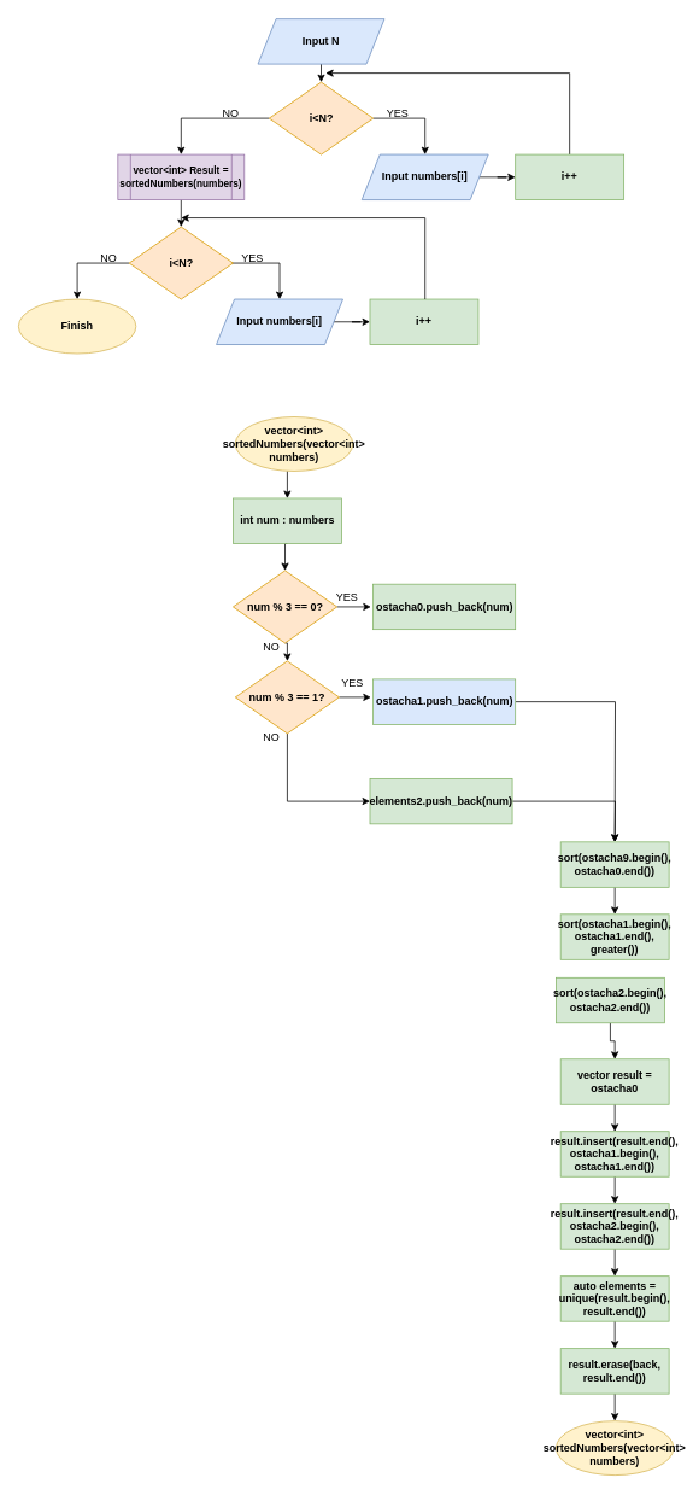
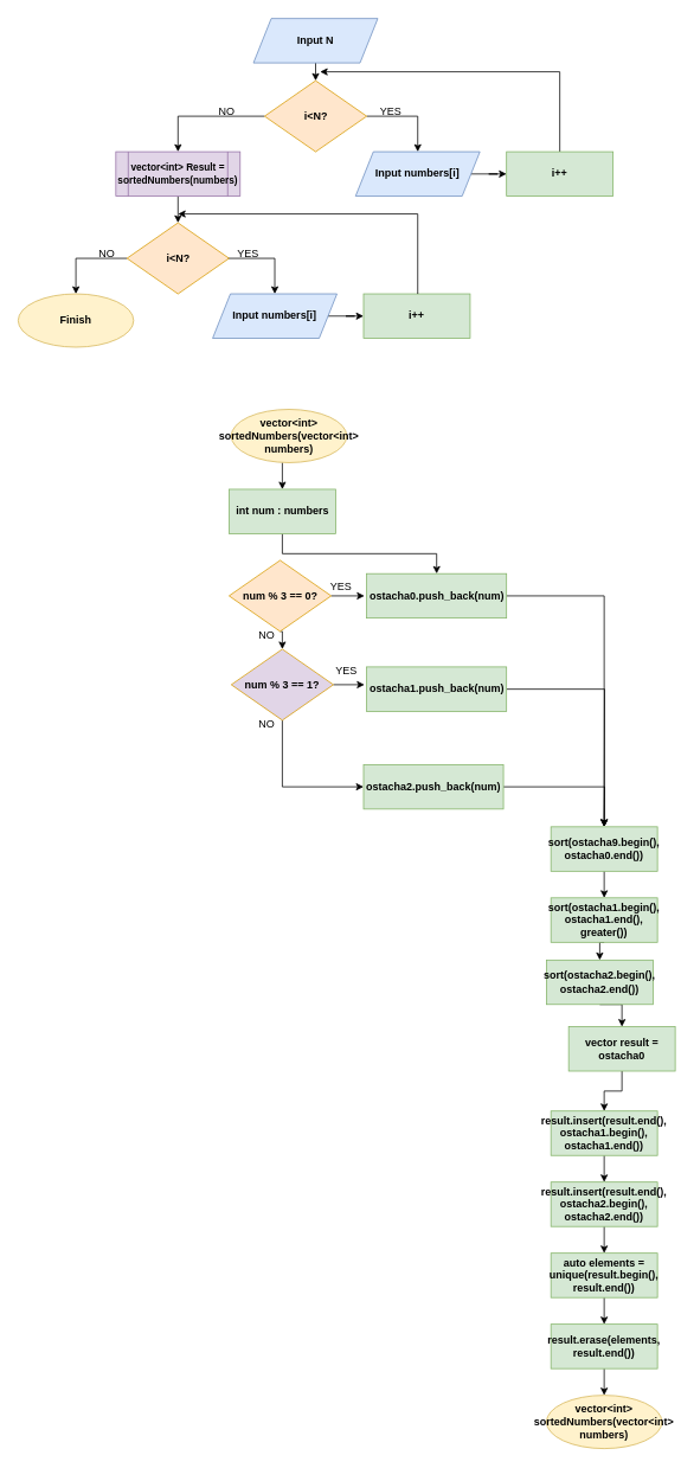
  <mxCell id="0" />
  <mxCell id="1" parent="0" />
  <mxCell id="2" style="edgeStyle=orthogonalEdgeStyle;rounded=0;orthogonalLoop=1;jettySize=auto;html=1;" edge="1" parent="1" target="21"><mxGeometry relative="1" as="geometry"><mxPoint x="252" y="290" as="sourcePoint" /><Array as="points"><mxPoint x="309" y="290" /></Array></mxGeometry></mxCell>
  <mxCell id="3" style="edgeStyle=orthogonalEdgeStyle;rounded=0;orthogonalLoop=1;jettySize=auto;html=1;exitX=0.5;exitY=1;exitDx=0;exitDy=0;entryX=0.5;entryY=0;entryDx=0;entryDy=0;" edge="1" parent="1" source="4" target="7"><mxGeometry relative="1" as="geometry" /></mxCell>
  <mxCell id="4" value="&lt;b&gt;Input N&lt;/b&gt;" style="shape=parallelogram;perimeter=parallelogramPerimeter;whiteSpace=wrap;html=1;fixedSize=1;fillColor=#dae8fc;strokeColor=#6c8ebf;" vertex="1" parent="1"><mxGeometry x="285" y="20" width="140" height="50" as="geometry" /></mxCell>
  <mxCell id="5" style="edgeStyle=orthogonalEdgeStyle;rounded=0;orthogonalLoop=1;jettySize=auto;html=1;" edge="1" parent="1" source="7" target="9"><mxGeometry relative="1" as="geometry"><Array as="points"><mxPoint x="470" y="130" /></Array></mxGeometry></mxCell>
  <mxCell id="6" style="edgeStyle=orthogonalEdgeStyle;rounded=0;orthogonalLoop=1;jettySize=auto;html=1;exitX=0;exitY=0.5;exitDx=0;exitDy=0;entryX=0.5;entryY=0;entryDx=0;entryDy=0;" edge="1" parent="1" source="7" target="13"><mxGeometry relative="1" as="geometry" /></mxCell>
  <mxCell id="7" value="&lt;b&gt;i&amp;lt;N?&lt;/b&gt;" style="rhombus;whiteSpace=wrap;html=1;fillColor=#ffe6cc;strokeColor=#d79b00;" vertex="1" parent="1"><mxGeometry x="297.5" y="90" width="115" height="80" as="geometry" /></mxCell>
  <mxCell id="8" style="edgeStyle=orthogonalEdgeStyle;rounded=0;orthogonalLoop=1;jettySize=auto;html=1;exitX=1;exitY=0.5;exitDx=0;exitDy=0;entryX=0;entryY=0.5;entryDx=0;entryDy=0;" edge="1" parent="1" source="9" target="11"><mxGeometry relative="1" as="geometry" /></mxCell>
  <mxCell id="9" value="&lt;b&gt;Input numbers[i]&lt;/b&gt;" style="shape=parallelogram;perimeter=parallelogramPerimeter;whiteSpace=wrap;html=1;fixedSize=1;fillColor=#dae8fc;strokeColor=#6c8ebf;" vertex="1" parent="1"><mxGeometry x="400" y="170" width="140" height="50" as="geometry" /></mxCell>
  <mxCell id="10" style="edgeStyle=orthogonalEdgeStyle;rounded=0;orthogonalLoop=1;jettySize=auto;html=1;exitX=0.5;exitY=0;exitDx=0;exitDy=0;" edge="1" parent="1" source="11"><mxGeometry relative="1" as="geometry"><mxPoint x="360" y="80" as="targetPoint" /><Array as="points"><mxPoint x="630" y="80" /></Array></mxGeometry></mxCell>
  <mxCell id="11" value="&lt;b&gt;i++&lt;/b&gt;" style="rounded=0;whiteSpace=wrap;html=1;fillColor=#d5e8d4;strokeColor=#82b366;" vertex="1" parent="1"><mxGeometry x="570" y="170" width="120" height="50" as="geometry" /></mxCell>
  <mxCell id="12" style="edgeStyle=orthogonalEdgeStyle;rounded=0;orthogonalLoop=1;jettySize=auto;html=1;exitX=0.5;exitY=1;exitDx=0;exitDy=0;entryX=0.5;entryY=0;entryDx=0;entryDy=0;" edge="1" parent="1" source="13" target="17"><mxGeometry relative="1" as="geometry" /></mxCell>
  <mxCell id="13" value="&lt;font style=&quot;font-size: 11px;&quot;&gt;&lt;b&gt;vector&amp;lt;int&amp;gt; Result = sortedNumbers(numbers)&lt;/b&gt;&lt;/font&gt;" style="shape=process;whiteSpace=wrap;html=1;backgroundOutline=1;fillColor=#e1d5e7;strokeColor=#9673a6;" vertex="1" parent="1"><mxGeometry x="130" y="170" width="140" height="50" as="geometry" /></mxCell>
  <mxCell id="14" value="YES" style="text;html=1;strokeColor=none;fillColor=none;align=center;verticalAlign=middle;whiteSpace=wrap;rounded=0;" vertex="1" parent="1"><mxGeometry x="410" y="110" width="60" height="30" as="geometry" /></mxCell>
  <mxCell id="15" value="NO" style="text;html=1;strokeColor=none;fillColor=none;align=center;verticalAlign=middle;whiteSpace=wrap;rounded=0;" vertex="1" parent="1"><mxGeometry x="225" y="110" width="60" height="30" as="geometry" /></mxCell>
  <mxCell id="16" style="edgeStyle=orthogonalEdgeStyle;rounded=0;orthogonalLoop=1;jettySize=auto;html=1;exitX=0;exitY=0.5;exitDx=0;exitDy=0;entryX=0.5;entryY=0;entryDx=0;entryDy=0;" edge="1" parent="1" source="17" target="18"><mxGeometry relative="1" as="geometry" /></mxCell>
  <mxCell id="17" value="&lt;b&gt;i&amp;lt;N?&lt;/b&gt;" style="rhombus;whiteSpace=wrap;html=1;fillColor=#ffe6cc;strokeColor=#d79b00;" vertex="1" parent="1"><mxGeometry x="142.5" y="250" width="115" height="80" as="geometry" /></mxCell>
  <mxCell id="18" value="&lt;b&gt;Finish&lt;/b&gt;" style="ellipse;whiteSpace=wrap;html=1;fillColor=#fff2cc;strokeColor=#d6b656;" vertex="1" parent="1"><mxGeometry x="20" y="330" width="130" height="60" as="geometry" /></mxCell>
  <mxCell id="19" value="NO" style="text;html=1;strokeColor=none;fillColor=none;align=center;verticalAlign=middle;whiteSpace=wrap;rounded=0;" vertex="1" parent="1"><mxGeometry x="90" y="270" width="60" height="30" as="geometry" /></mxCell>
  <mxCell id="20" style="edgeStyle=orthogonalEdgeStyle;rounded=0;orthogonalLoop=1;jettySize=auto;html=1;exitX=1;exitY=0.5;exitDx=0;exitDy=0;entryX=0;entryY=0.5;entryDx=0;entryDy=0;" edge="1" parent="1" source="21" target="22"><mxGeometry relative="1" as="geometry" /></mxCell>
  <mxCell id="21" value="&lt;b&gt;Input numbers[i]&lt;/b&gt;" style="shape=parallelogram;perimeter=parallelogramPerimeter;whiteSpace=wrap;html=1;fixedSize=1;fillColor=#dae8fc;strokeColor=#6c8ebf;" vertex="1" parent="1"><mxGeometry x="239" y="330" width="140" height="50" as="geometry" /></mxCell>
  <mxCell id="22" value="&lt;b&gt;i++&lt;/b&gt;" style="rounded=0;whiteSpace=wrap;html=1;fillColor=#d5e8d4;strokeColor=#82b366;" vertex="1" parent="1"><mxGeometry x="409" y="330" width="120" height="50" as="geometry" /></mxCell>
  <mxCell id="23" value="YES" style="text;html=1;strokeColor=none;fillColor=none;align=center;verticalAlign=middle;whiteSpace=wrap;rounded=0;" vertex="1" parent="1"><mxGeometry x="249" y="270" width="60" height="30" as="geometry" /></mxCell>
  <mxCell id="24" style="edgeStyle=orthogonalEdgeStyle;rounded=0;orthogonalLoop=1;jettySize=auto;html=1;exitX=0.5;exitY=0;exitDx=0;exitDy=0;" edge="1" parent="1"><mxGeometry relative="1" as="geometry"><mxPoint x="200" y="240" as="targetPoint" /><mxPoint x="470" y="330" as="sourcePoint" /><Array as="points"><mxPoint x="470" y="240" /></Array></mxGeometry></mxCell>
  <mxCell id="25" style="edgeStyle=orthogonalEdgeStyle;rounded=0;orthogonalLoop=1;jettySize=auto;html=1;exitX=0.5;exitY=1;exitDx=0;exitDy=0;entryX=0.5;entryY=0;entryDx=0;entryDy=0;" edge="1" parent="1" target="27"><mxGeometry relative="1" as="geometry"><mxPoint x="317.5" y="520" as="sourcePoint" /></mxGeometry></mxCell>
- <mxCell id="26" style="edgeStyle=orthogonalEdgeStyle;rounded=0;orthogonalLoop=1;jettySize=auto;html=1;exitX=0.5;exitY=1;exitDx=0;exitDy=0;entryX=0.5;entryY=0;entryDx=0;entryDy=0;" edge="1" parent="1" source="27" target="30"><mxGeometry relative="1" as="geometry" /></mxCell>
+ <mxCell id="26" style="edgeStyle=orthogonalEdgeStyle;rounded=0;orthogonalLoop=1;jettySize=auto;html=1;exitX=0.5;exitY=1;exitDx=0;exitDy=0;" edge="1" parent="1" source="27" target="35"><mxGeometry relative="1" as="geometry" /></mxCell>
  <mxCell id="27" value="&lt;b&gt;int num : numbers&lt;/b&gt;" style="rounded=0;whiteSpace=wrap;html=1;fillColor=#d5e8d4;strokeColor=#82b366;" vertex="1" parent="1"><mxGeometry x="257.5" y="550" width="120" height="50" as="geometry" /></mxCell>
  <mxCell id="28" style="edgeStyle=orthogonalEdgeStyle;rounded=0;orthogonalLoop=1;jettySize=auto;html=1;exitX=1;exitY=0.5;exitDx=0;exitDy=0;" edge="1" parent="1" source="30"><mxGeometry relative="1" as="geometry"><mxPoint x="410" y="669.882" as="targetPoint" /></mxGeometry></mxCell>
  <mxCell id="29" style="edgeStyle=orthogonalEdgeStyle;rounded=0;orthogonalLoop=1;jettySize=auto;html=1;exitX=0.5;exitY=1;exitDx=0;exitDy=0;entryX=0.5;entryY=0;entryDx=0;entryDy=0;" edge="1" parent="1" source="30" target="33"><mxGeometry relative="1" as="geometry" /></mxCell>
  <mxCell id="30" value="&lt;b&gt;num % 3 == 0?&lt;/b&gt;" style="rhombus;whiteSpace=wrap;html=1;fillColor=#ffe6cc;strokeColor=#d79b00;" vertex="1" parent="1"><mxGeometry x="257.5" y="630" width="115" height="80" as="geometry" /></mxCell>
  <mxCell id="31" style="edgeStyle=orthogonalEdgeStyle;rounded=0;orthogonalLoop=1;jettySize=auto;html=1;exitX=1;exitY=0.5;exitDx=0;exitDy=0;" edge="1" parent="1" source="33"><mxGeometry relative="1" as="geometry"><mxPoint x="410" y="769.882" as="targetPoint" /></mxGeometry></mxCell>
  <mxCell id="32" style="edgeStyle=orthogonalEdgeStyle;rounded=0;orthogonalLoop=1;jettySize=auto;html=1;exitX=0.5;exitY=1;exitDx=0;exitDy=0;entryX=0;entryY=0.5;entryDx=0;entryDy=0;" edge="1" parent="1" source="33" target="39"><mxGeometry relative="1" as="geometry" /></mxCell>
- <mxCell id="33" value="&lt;b&gt;num % 3 == 1?&lt;/b&gt;" style="rhombus;whiteSpace=wrap;html=1;fillColor=#ffe6cc;strokeColor=#d79b00;" vertex="1" parent="1"><mxGeometry x="260" y="730" width="115" height="80" as="geometry" /></mxCell>
+ <mxCell id="33" value="&lt;b&gt;num % 3 == 1?&lt;/b&gt;" style="rhombus;whiteSpace=wrap;html=1;fillColor=#e1d5e7;strokeColor=#d79b00;" vertex="1" parent="1"><mxGeometry x="260" y="730" width="115" height="80" as="geometry" /></mxCell>
+ <mxCell id="34" style="edgeStyle=orthogonalEdgeStyle;rounded=0;orthogonalLoop=1;jettySize=auto;html=1;exitX=1;exitY=0.5;exitDx=0;exitDy=0;" edge="1" parent="1" source="35" target="41"><mxGeometry relative="1" as="geometry" /></mxCell>
  <mxCell id="35" value="&lt;b&gt;ostacha0.push_back(num)&lt;/b&gt;" style="rounded=0;whiteSpace=wrap;html=1;fillColor=#d5e8d4;strokeColor=#82b366;" vertex="1" parent="1"><mxGeometry x="412.5" y="645" width="157.5" height="50" as="geometry" /></mxCell>
  <mxCell id="36" style="edgeStyle=orthogonalEdgeStyle;rounded=0;orthogonalLoop=1;jettySize=auto;html=1;exitX=1;exitY=0.5;exitDx=0;exitDy=0;" edge="1" parent="1" source="37"><mxGeometry relative="1" as="geometry"><mxPoint x="680" y="930" as="targetPoint" /></mxGeometry></mxCell>
- <mxCell id="37" value="&lt;b&gt;ostacha1.push_back(num)&lt;/b&gt;" style="rounded=0;whiteSpace=wrap;html=1;fillColor=#dae8fc;strokeColor=#82b366;" vertex="1" parent="1"><mxGeometry x="412.5" y="750" width="157.5" height="50" as="geometry" /></mxCell>
+ <mxCell id="37" value="&lt;b&gt;ostacha1.push_back(num)&lt;/b&gt;" style="rounded=0;whiteSpace=wrap;html=1;fillColor=#d5e8d4;strokeColor=#82b366;" vertex="1" parent="1"><mxGeometry x="412.5" y="750" width="157.5" height="50" as="geometry" /></mxCell>
  <mxCell id="38" style="edgeStyle=orthogonalEdgeStyle;rounded=0;orthogonalLoop=1;jettySize=auto;html=1;exitX=1;exitY=0.5;exitDx=0;exitDy=0;" edge="1" parent="1" source="39"><mxGeometry relative="1" as="geometry"><mxPoint x="680" y="930" as="targetPoint" /></mxGeometry></mxCell>
- <mxCell id="39" value="&lt;b&gt;elements2.push_back(num)&lt;/b&gt;" style="rounded=0;whiteSpace=wrap;html=1;fillColor=#d5e8d4;strokeColor=#82b366;" vertex="1" parent="1"><mxGeometry x="409" y="860" width="157.5" height="50" as="geometry" /></mxCell>
+ <mxCell id="39" value="&lt;b&gt;ostacha2.push_back(num)&lt;/b&gt;" style="rounded=0;whiteSpace=wrap;html=1;fillColor=#d5e8d4;strokeColor=#82b366;" vertex="1" parent="1"><mxGeometry x="409" y="860" width="157.5" height="50" as="geometry" /></mxCell>
  <mxCell id="40" style="edgeStyle=orthogonalEdgeStyle;rounded=0;orthogonalLoop=1;jettySize=auto;html=1;exitX=0.5;exitY=1;exitDx=0;exitDy=0;entryX=0.5;entryY=0;entryDx=0;entryDy=0;" edge="1" parent="1" source="41" target="43"><mxGeometry relative="1" as="geometry" /></mxCell>
  <mxCell id="41" value="&lt;b&gt;sort(ostacha9.begin(), ostacha0.end())&lt;/b&gt;" style="rounded=0;whiteSpace=wrap;html=1;fillColor=#d5e8d4;strokeColor=#82b366;" vertex="1" parent="1"><mxGeometry x="620" y="930" width="120" height="50" as="geometry" /></mxCell>
+ <mxCell id="42" style="edgeStyle=orthogonalEdgeStyle;rounded=0;orthogonalLoop=1;jettySize=auto;html=1;exitX=0.5;exitY=1;exitDx=0;exitDy=0;entryX=0.5;entryY=0;entryDx=0;entryDy=0;" edge="1" parent="1" source="43" target="45"><mxGeometry relative="1" as="geometry" /></mxCell>
  <mxCell id="43" value="&lt;b&gt;sort(ostacha1.begin(), ostacha1.end(), greater())&lt;/b&gt;" style="rounded=0;whiteSpace=wrap;html=1;fillColor=#d5e8d4;strokeColor=#82b366;" vertex="1" parent="1"><mxGeometry x="620" y="1010" width="120" height="50" as="geometry" /></mxCell>
  <mxCell id="44" style="edgeStyle=orthogonalEdgeStyle;rounded=0;orthogonalLoop=1;jettySize=auto;html=1;exitX=0.5;exitY=1;exitDx=0;exitDy=0;entryX=0.5;entryY=0;entryDx=0;entryDy=0;" edge="1" parent="1" source="45" target="47"><mxGeometry relative="1" as="geometry" /></mxCell>
  <mxCell id="45" value="&lt;b&gt;sort(ostacha2.begin(), ostacha2.end())&lt;/b&gt;" style="rounded=0;whiteSpace=wrap;html=1;fillColor=#d5e8d4;strokeColor=#82b366;" vertex="1" parent="1"><mxGeometry x="615" y="1080" width="120" height="50" as="geometry" /></mxCell>
  <mxCell id="46" style="edgeStyle=orthogonalEdgeStyle;rounded=0;orthogonalLoop=1;jettySize=auto;html=1;exitX=0.5;exitY=1;exitDx=0;exitDy=0;entryX=0.5;entryY=0;entryDx=0;entryDy=0;" edge="1" parent="1" source="47" target="49"><mxGeometry relative="1" as="geometry" /></mxCell>
- <mxCell id="47" value="&lt;b&gt;vector result = ostacha0&lt;/b&gt;" style="rounded=0;whiteSpace=wrap;html=1;fillColor=#d5e8d4;strokeColor=#82b366;" vertex="1" parent="1"><mxGeometry x="620" y="1170" width="120" height="50" as="geometry" /></mxCell>
+ <mxCell id="47" value="&lt;b&gt;vector result = ostacha0&lt;/b&gt;" style="rounded=0;whiteSpace=wrap;html=1;fillColor=#d5e8d4;strokeColor=#82b366;" vertex="1" parent="1"><mxGeometry x="640" y="1155" width="120" height="50" as="geometry" /></mxCell>
  <mxCell id="48" style="edgeStyle=orthogonalEdgeStyle;rounded=0;orthogonalLoop=1;jettySize=auto;html=1;exitX=0.5;exitY=1;exitDx=0;exitDy=0;entryX=0.5;entryY=0;entryDx=0;entryDy=0;" edge="1" parent="1" source="49" target="51"><mxGeometry relative="1" as="geometry" /></mxCell>
  <mxCell id="49" value="&lt;b&gt;result.insert(result.end(), ostacha1.begin(), ostacha1.end())&lt;/b&gt;" style="rounded=0;whiteSpace=wrap;html=1;fillColor=#d5e8d4;strokeColor=#82b366;" vertex="1" parent="1"><mxGeometry x="620" y="1250" width="120" height="50" as="geometry" /></mxCell>
  <mxCell id="50" style="edgeStyle=orthogonalEdgeStyle;rounded=0;orthogonalLoop=1;jettySize=auto;html=1;exitX=0.5;exitY=1;exitDx=0;exitDy=0;entryX=0.5;entryY=0;entryDx=0;entryDy=0;" edge="1" parent="1" source="51" target="53"><mxGeometry relative="1" as="geometry" /></mxCell>
  <mxCell id="51" value="&lt;b&gt;result.insert(result.end(), ostacha2.begin(), ostacha2.end())&lt;/b&gt;" style="rounded=0;whiteSpace=wrap;html=1;fillColor=#d5e8d4;strokeColor=#82b366;" vertex="1" parent="1"><mxGeometry x="620" y="1330" width="120" height="50" as="geometry" /></mxCell>
  <mxCell id="52" style="edgeStyle=orthogonalEdgeStyle;rounded=0;orthogonalLoop=1;jettySize=auto;html=1;exitX=0.5;exitY=1;exitDx=0;exitDy=0;entryX=0.5;entryY=0;entryDx=0;entryDy=0;" edge="1" parent="1" source="53" target="55"><mxGeometry relative="1" as="geometry" /></mxCell>
  <mxCell id="53" value="&lt;b&gt;auto elements = unique(result.begin(), result.end())&lt;/b&gt;" style="rounded=0;whiteSpace=wrap;html=1;fillColor=#d5e8d4;strokeColor=#82b366;" vertex="1" parent="1"><mxGeometry x="620" y="1410" width="120" height="50" as="geometry" /></mxCell>
  <mxCell id="54" style="edgeStyle=orthogonalEdgeStyle;rounded=0;orthogonalLoop=1;jettySize=auto;html=1;exitX=0.5;exitY=1;exitDx=0;exitDy=0;entryX=0.5;entryY=0;entryDx=0;entryDy=0;" edge="1" parent="1" source="55" target="57"><mxGeometry relative="1" as="geometry" /></mxCell>
- <mxCell id="55" value="&lt;b&gt;result.erase(back, result.end())&lt;/b&gt;" style="rounded=0;whiteSpace=wrap;html=1;fillColor=#d5e8d4;strokeColor=#82b366;" vertex="1" parent="1"><mxGeometry x="620" y="1490" width="120" height="50" as="geometry" /></mxCell>
+ <mxCell id="55" value="&lt;b&gt;result.erase(elements, result.end())&lt;/b&gt;" style="rounded=0;whiteSpace=wrap;html=1;fillColor=#d5e8d4;strokeColor=#82b366;" vertex="1" parent="1"><mxGeometry x="620" y="1490" width="120" height="50" as="geometry" /></mxCell>
  <mxCell id="56" value="&lt;b style=&quot;border-color: var(--border-color);&quot;&gt;vector&amp;lt;int&amp;gt; sortedNumbers(vector&amp;lt;int&amp;gt; numbers)&lt;/b&gt;" style="ellipse;whiteSpace=wrap;html=1;fillColor=#fff2cc;strokeColor=#d6b656;" vertex="1" parent="1"><mxGeometry x="260" y="460" width="130" height="60" as="geometry" /></mxCell>
  <mxCell id="57" value="&lt;b style=&quot;border-color: var(--border-color);&quot;&gt;vector&amp;lt;int&amp;gt; sortedNumbers(vector&amp;lt;int&amp;gt; numbers)&lt;/b&gt;" style="ellipse;whiteSpace=wrap;html=1;fillColor=#fff2cc;strokeColor=#d6b656;" vertex="1" parent="1"><mxGeometry x="615" y="1570" width="130" height="60" as="geometry" /></mxCell>
  <mxCell id="58" value="YES" style="text;html=1;strokeColor=none;fillColor=none;align=center;verticalAlign=middle;whiteSpace=wrap;rounded=0;" vertex="1" parent="1"><mxGeometry x="354" y="645" width="60" height="30" as="geometry" /></mxCell>
  <mxCell id="59" value="YES" style="text;html=1;strokeColor=none;fillColor=none;align=center;verticalAlign=middle;whiteSpace=wrap;rounded=0;" vertex="1" parent="1"><mxGeometry x="360" y="740" width="60" height="30" as="geometry" /></mxCell>
  <mxCell id="60" value="NO" style="text;html=1;strokeColor=none;fillColor=none;align=center;verticalAlign=middle;whiteSpace=wrap;rounded=0;" vertex="1" parent="1"><mxGeometry x="270" y="700" width="60" height="30" as="geometry" /></mxCell>
  <mxCell id="61" value="NO" style="text;html=1;strokeColor=none;fillColor=none;align=center;verticalAlign=middle;whiteSpace=wrap;rounded=0;" vertex="1" parent="1"><mxGeometry x="270" y="800" width="60" height="30" as="geometry" /></mxCell>
